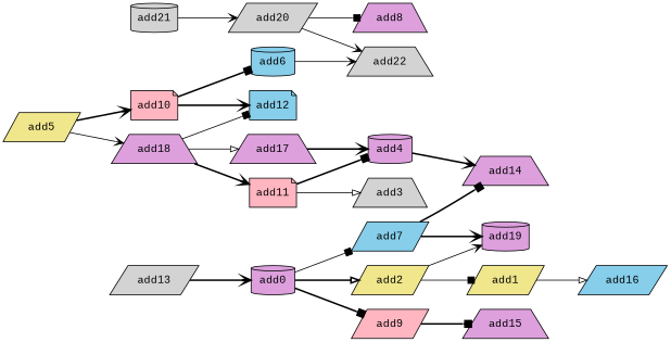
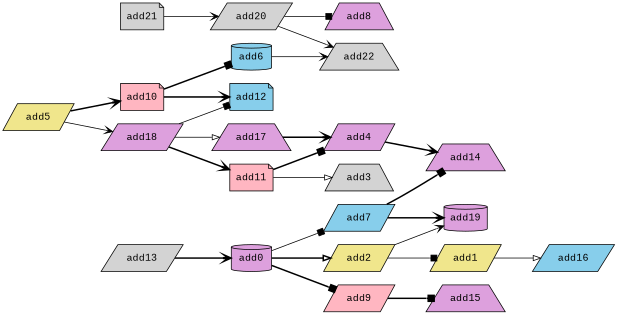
  strict digraph {
    fontname="Liberation Mono"
    rankdir=LR
    node [fillcolor=plum fontname="Liberation Mono" opcode=add shape=parallelogram style=filled]
    edge [arrowhead=vee fontname="Liberation Mono" style=bold]
    add20 [fillcolor=lightgrey]
    add22 [fillcolor=lightgrey shape=trapezium]
    add8 [shape=trapezium]
    add5 [fillcolor=khaki]
    add10 [fillcolor=lightpink shape=note]
-   add18 [shape=trapezium]
+   add18
    add6 [fillcolor=skyblue shape=cylinder]
    add12 [fillcolor=skyblue shape=note]
    add17 [shape=trapezium]
    add11 [fillcolor=lightpink shape=note]
-   add4 [shape=cylinder]
+   add4
    add14 [shape=trapezium]
    add0 [shape=cylinder]
    add2 [fillcolor=khaki]
    add9 [fillcolor=lightpink]
    add7 [fillcolor=skyblue]
    add19 [shape=cylinder]
    add1 [fillcolor=khaki]
    add15 [shape=trapezium]
-   add21 [fillcolor=lightgrey shape=cylinder]
+   add21 [fillcolor=lightgrey shape=note]
    add3 [fillcolor=lightgrey shape=trapezium]
    add16 [fillcolor=skyblue]
    add13 [fillcolor=lightgrey]
    add20 -> add22 [style=solid]
    add20 -> add8 [arrowhead=box style=solid]
    add5 -> add10
    add5 -> add18 [style=solid]
    add10 -> add6 [arrowhead=box]
    add10 -> add12
    add18 -> add12 [arrowhead=box style=solid]
    add18 -> add17 [arrowhead=onormal style=solid]
    add18 -> add11
    add6 -> add22 [style=solid]
    add17 -> add4
    add11 -> add4 [arrowhead=box]
    add11 -> add3 [arrowhead=onormal style=solid]
    add4 -> add14
    add0 -> add2 [arrowhead=onormal]
    add0 -> add9 [arrowhead=box]
    add0 -> add7 [arrowhead=box style=solid]
    add2 -> add19 [style=solid]
    add2 -> add1 [arrowhead=box style=solid]
    add9 -> add15 [arrowhead=box]
    add7 -> add14 [arrowhead=box]
    add7 -> add19
    add1 -> add16 [arrowhead=onormal style=solid]
    add21 -> add20 [style=solid]
    add13 -> add0
  }
